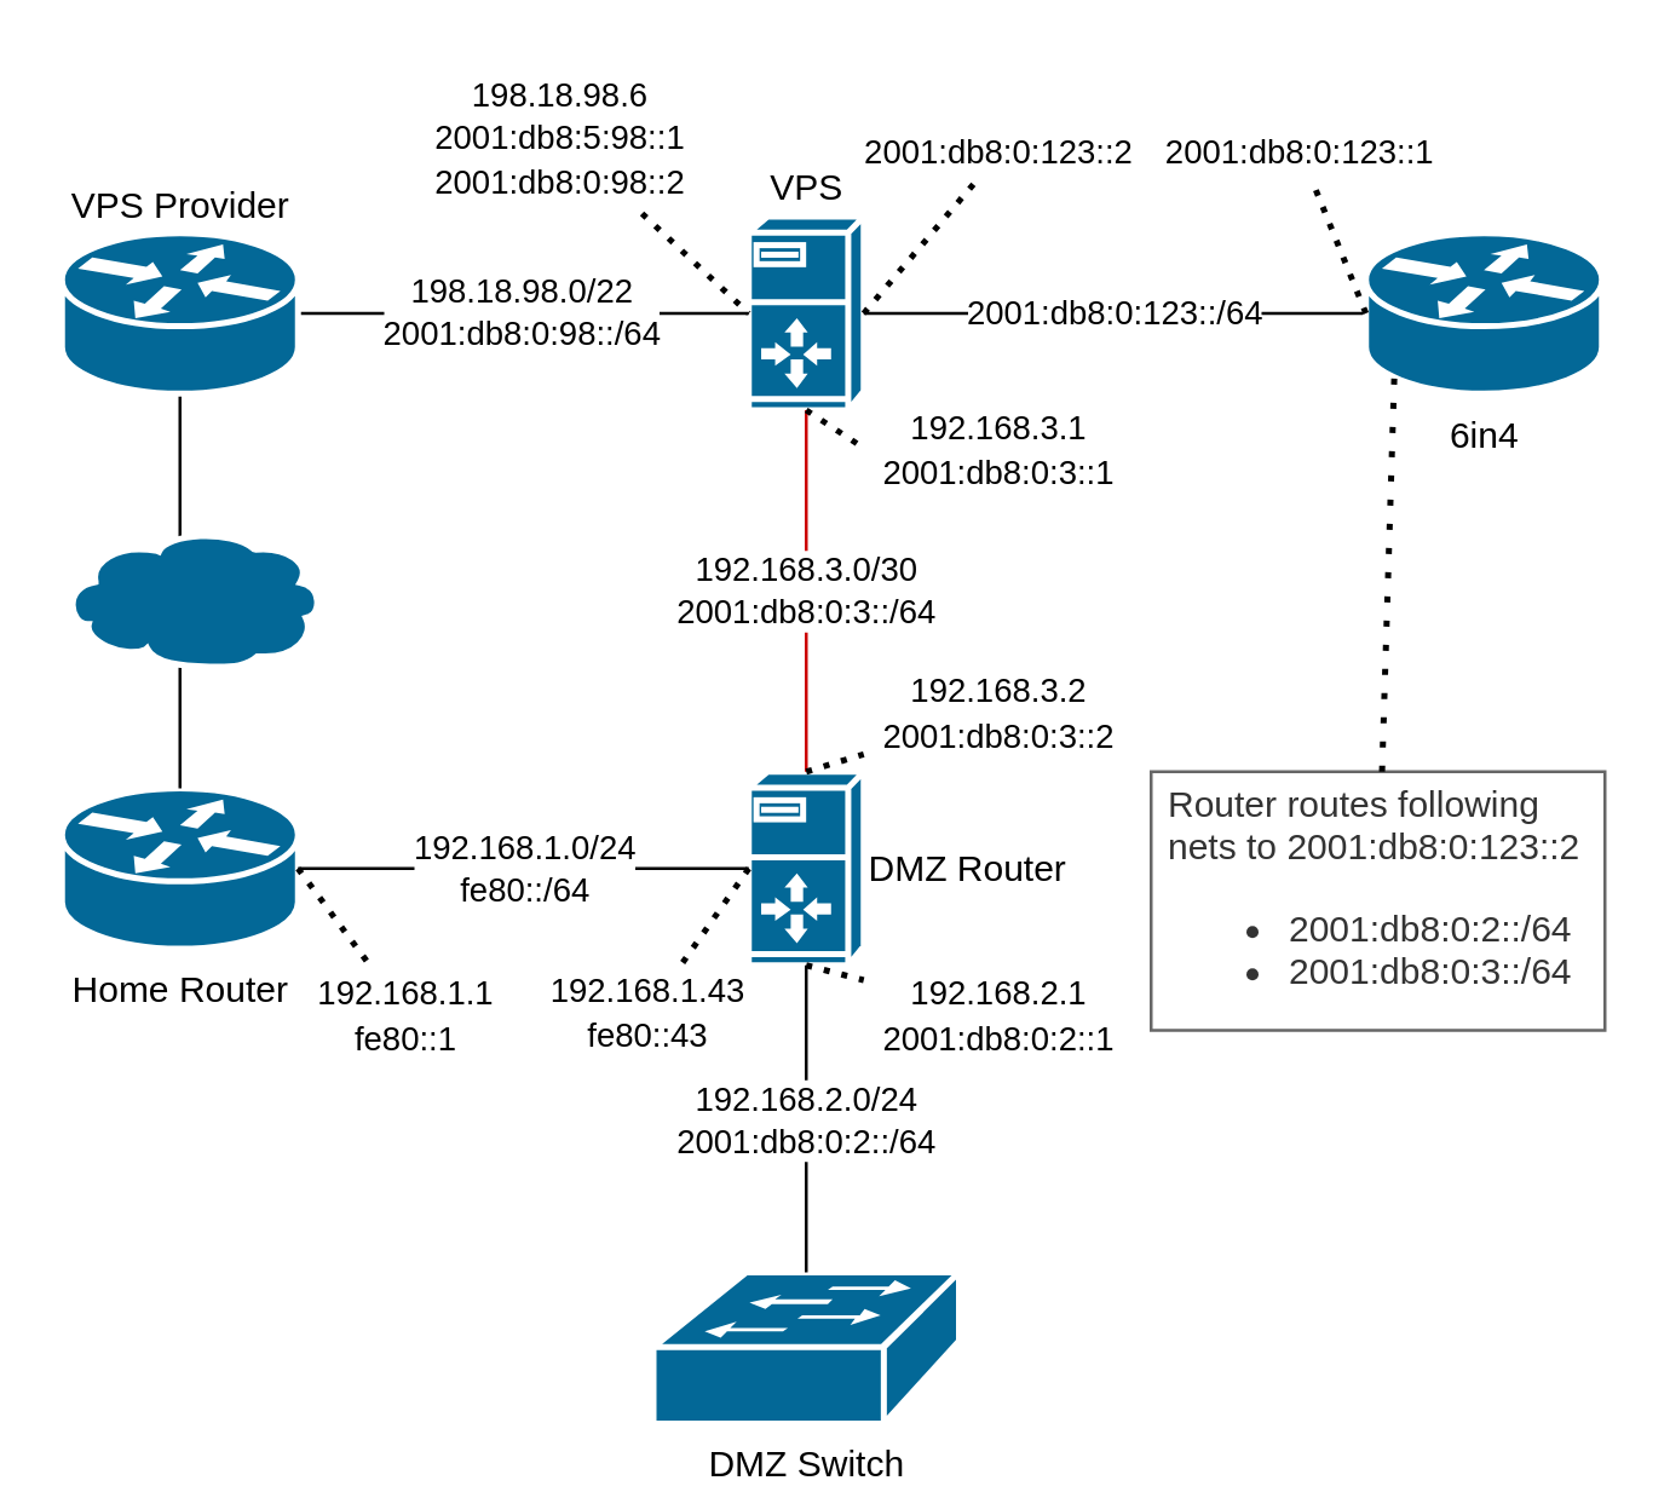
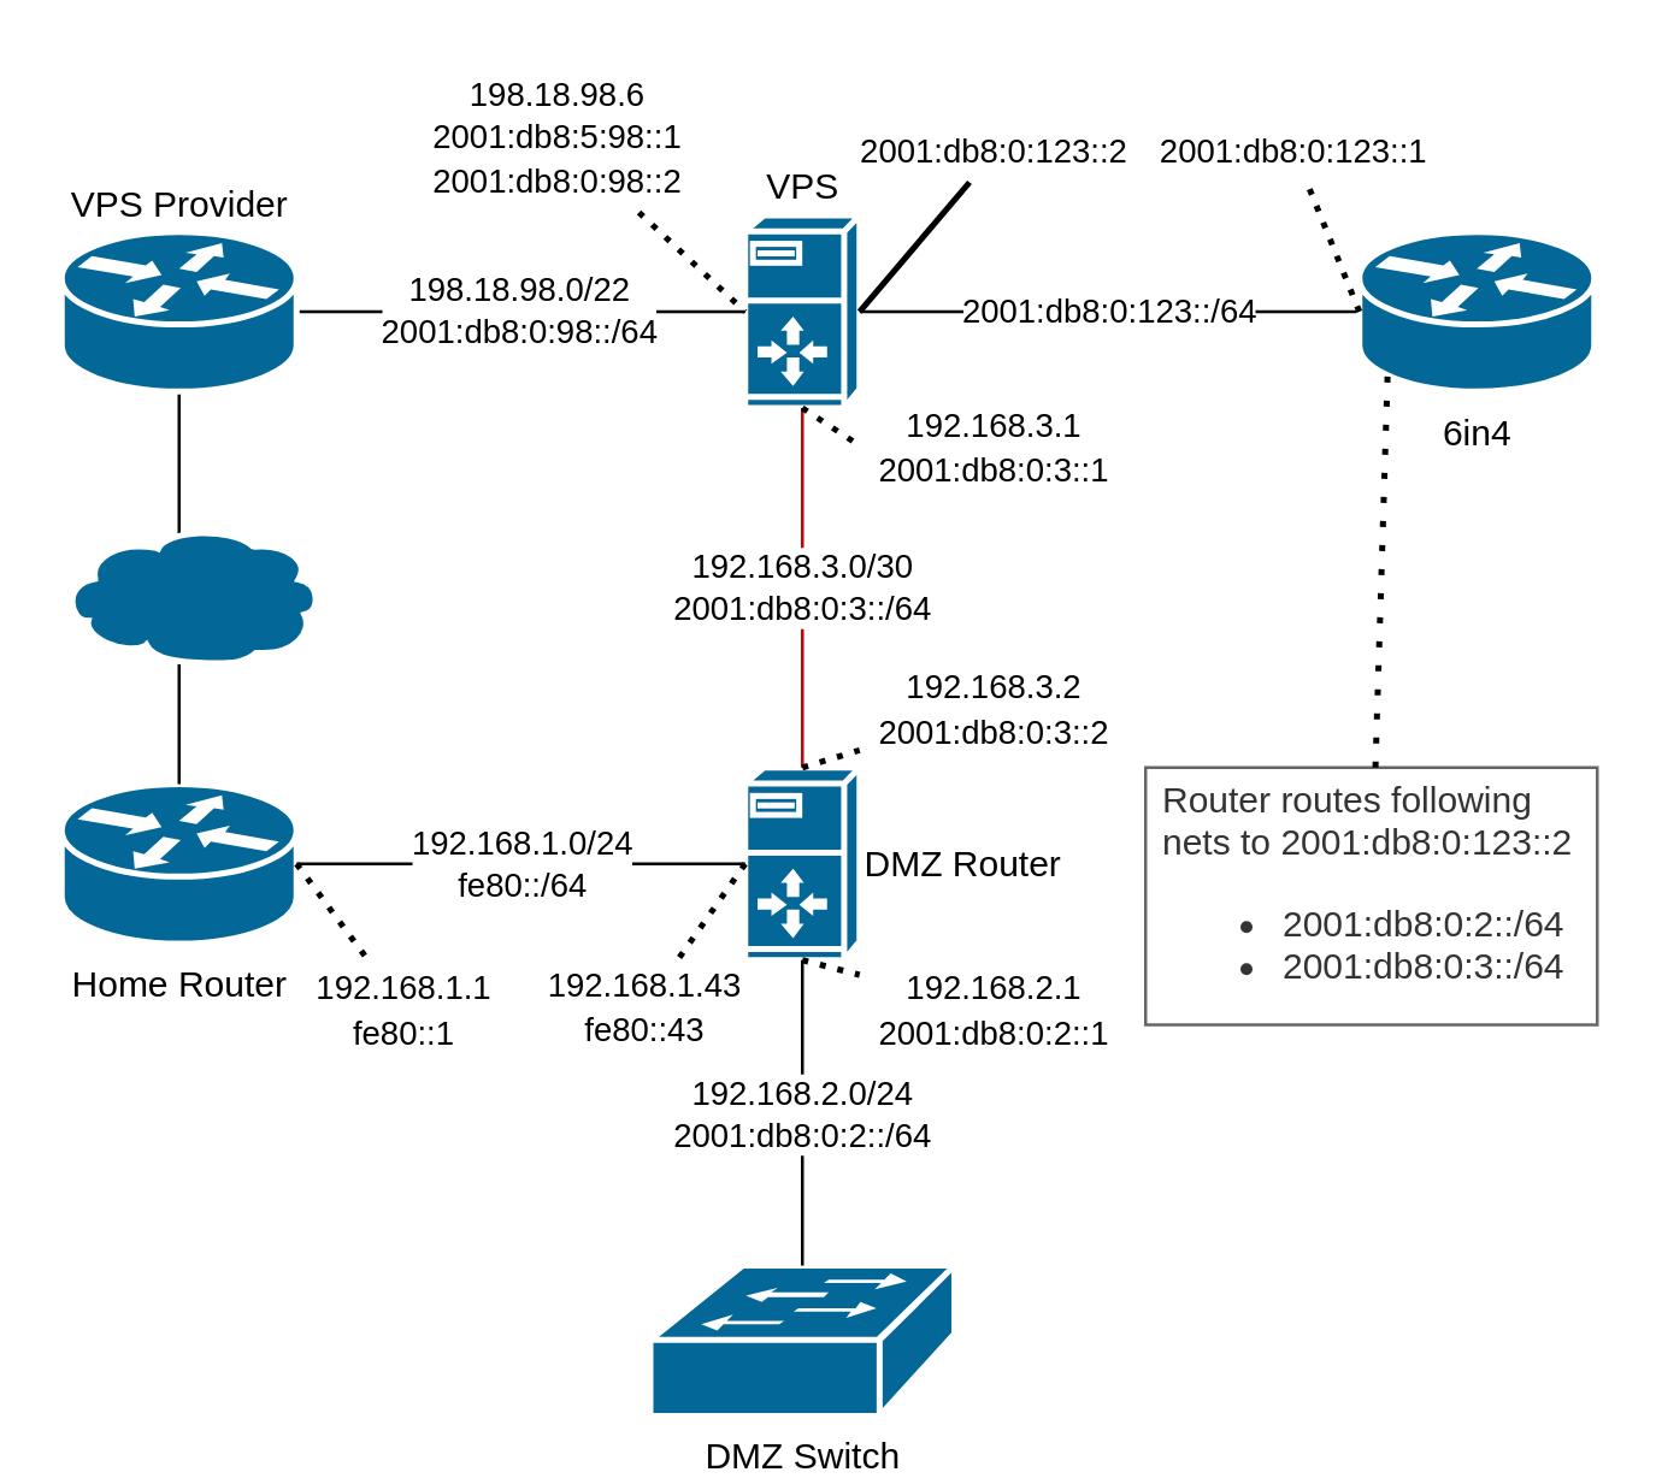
  <mxCell id="0" />
  <mxCell id="1" parent="0" />
  <mxCell id="2" value="Home Router" style="shape=mxgraph.cisco.routers.router;html=1;pointerEvents=1;dashed=0;fillColor=#036897;strokeColor=#ffffff;strokeWidth=2;verticalLabelPosition=bottom;verticalAlign=top;align=center;outlineConnect=0;" parent="1" vertex="1"><mxGeometry x="20" y="260" width="78" height="53" as="geometry" /></mxCell>
  <mxCell id="3" value="DMZ Router" style="shape=mxgraph.cisco.servers.server_with_router;html=1;pointerEvents=1;dashed=0;fillColor=#036897;strokeColor=#ffffff;strokeWidth=2;verticalLabelPosition=middle;verticalAlign=middle;align=left;outlineConnect=0;labelPosition=right;" parent="1" vertex="1"><mxGeometry x="247" y="254.5" width="38" height="64" as="geometry" /></mxCell>
  <mxCell id="4" value="DMZ Switch" style="shape=mxgraph.cisco.switches.workgroup_switch;html=1;pointerEvents=1;dashed=0;fillColor=#036897;strokeColor=#ffffff;strokeWidth=2;verticalLabelPosition=bottom;verticalAlign=top;align=center;outlineConnect=0;" parent="1" vertex="1"><mxGeometry x="215.5" y="420" width="101" height="50" as="geometry" /></mxCell>
  <mxCell id="5" value="192.168.1.0/24&lt;br&gt;fe80::/64" style="endArrow=none;html=1;" parent="1" source="2" target="3" edge="1"><mxGeometry width="50" height="50" relative="1" as="geometry"><mxPoint x="120" y="460" as="sourcePoint" /><mxPoint x="170" y="410" as="targetPoint" /></mxGeometry></mxCell>
  <mxCell id="6" value="192.168.2.0/24&lt;br&gt;2001:db8:0:2::/64" style="endArrow=none;html=1;" parent="1" source="3" target="4" edge="1"><mxGeometry width="50" height="50" relative="1" as="geometry"><mxPoint x="90" y="430" as="sourcePoint" /><mxPoint x="140" y="380" as="targetPoint" /></mxGeometry></mxCell>
  <mxCell id="7" value="&lt;span style=&quot;background-color: rgb(255 , 255 , 255)&quot;&gt;&lt;span style=&quot;font-size: 11px&quot;&gt;192.168.1.43&lt;/span&gt;&lt;br&gt;&lt;span style=&quot;font-size: 11px&quot;&gt;fe80::43&lt;/span&gt;&lt;br&gt;&lt;/span&gt;" style="text;html=1;strokeColor=none;fillColor=none;align=center;verticalAlign=middle;whiteSpace=wrap;rounded=0;" parent="1" vertex="1"><mxGeometry x="169" y="318.5" width="90" height="30" as="geometry" /></mxCell>
  <mxCell id="8" value="&lt;span style=&quot;background-color: rgb(255 , 255 , 255)&quot;&gt;&lt;span style=&quot;font-size: 11px&quot;&gt;192.168.2.1&lt;/span&gt;&lt;br&gt;&lt;span style=&quot;font-size: 11px&quot;&gt;2001:db8:0:2::1&lt;/span&gt;&lt;br&gt;&lt;/span&gt;" style="text;html=1;strokeColor=none;fillColor=none;align=center;verticalAlign=middle;whiteSpace=wrap;rounded=0;" parent="1" vertex="1"><mxGeometry x="285" y="320" width="90" height="30" as="geometry" /></mxCell>
  <mxCell id="9" value="" style="endArrow=none;html=1;" parent="1" source="2" target="20" edge="1"><mxGeometry width="50" height="50" relative="1" as="geometry"><mxPoint x="230" y="280" as="sourcePoint" /><mxPoint x="280" y="230" as="targetPoint" /></mxGeometry></mxCell>
  <mxCell id="10" value="VPS" style="shape=mxgraph.cisco.servers.server_with_router;html=1;pointerEvents=1;dashed=0;fillColor=#036897;strokeColor=#ffffff;strokeWidth=2;verticalLabelPosition=top;verticalAlign=bottom;align=center;outlineConnect=0;labelPosition=center;" parent="1" vertex="1"><mxGeometry x="247" y="71" width="38" height="64" as="geometry" /></mxCell>
  <mxCell id="11" value="198.18.98.0/22&lt;br style=&quot;color: rgb(0 , 0 , 0) ; font-family: &amp;#34;helvetica&amp;#34; ; font-size: 11px ; font-style: normal ; font-weight: 400 ; letter-spacing: normal ; text-align: center ; text-indent: 0px ; text-transform: none ; word-spacing: 0px&quot;&gt;2001:db8:0:98::/64" style="endArrow=none;html=1;" parent="1" source="10" target="20" edge="1"><mxGeometry width="50" height="50" relative="1" as="geometry"><mxPoint x="9" y="320" as="sourcePoint" /><mxPoint x="9" y="166" as="targetPoint" /></mxGeometry></mxCell>
  <mxCell id="12" value="&lt;span style=&quot;font-size: 11px ; background-color: rgb(255 , 255 , 255)&quot;&gt;198.18.98.6&lt;/span&gt;&lt;span style=&quot;background-color: rgb(255 , 255 , 255)&quot;&gt;&lt;br&gt;&lt;/span&gt;&lt;span style=&quot;font-size: 11px ; background-color: rgb(255 , 255 , 255)&quot;&gt;2001:db8:5:98::1&lt;br&gt;&lt;/span&gt;&lt;span style=&quot;font-size: 11px ; background-color: rgb(255 , 255 , 255)&quot;&gt;2001:db8:0:98::2&lt;/span&gt;&lt;span style=&quot;background-color: rgb(255 , 255 , 255)&quot;&gt;&lt;br&gt;&lt;/span&gt;" style="text;html=1;strokeColor=none;fillColor=none;align=center;verticalAlign=middle;whiteSpace=wrap;rounded=0;" parent="1" vertex="1"><mxGeometry x="137.25" width="95.5" height="50" as="geometry" y="20" /></mxCell>
  <mxCell id="13" value="192.168.3.0/30&lt;br&gt;2001:db8:0:3::/64" style="endArrow=none;html=1;strokeColor=#CC0000;" parent="1" source="3" target="10" edge="1"><mxGeometry width="50" height="50" relative="1" as="geometry"><mxPoint x="230" y="280" as="sourcePoint" /><mxPoint x="280" y="230" as="targetPoint" /></mxGeometry></mxCell>
  <mxCell id="14" value="&lt;span style=&quot;background-color: rgb(255 , 255 , 255)&quot;&gt;&lt;span style=&quot;font-size: 11px&quot;&gt;192.168.3.2&lt;/span&gt;&lt;br&gt;&lt;span style=&quot;font-size: 11px&quot;&gt;2001:db8:0:3::2&lt;/span&gt;&lt;br&gt;&lt;/span&gt;" style="text;html=1;strokeColor=none;fillColor=none;align=center;verticalAlign=middle;whiteSpace=wrap;rounded=0;" parent="1" vertex="1"><mxGeometry x="285" y="220" width="90" height="30" as="geometry" /></mxCell>
  <mxCell id="15" value="&lt;span style=&quot;background-color: rgb(255 , 255 , 255)&quot;&gt;&lt;span style=&quot;font-size: 11px&quot;&gt;192.168.3.1&lt;/span&gt;&lt;br&gt;&lt;span style=&quot;font-size: 11px&quot;&gt;2001:db8:0:3::1&lt;/span&gt;&lt;br&gt;&lt;/span&gt;" style="text;html=1;strokeColor=none;fillColor=none;align=center;verticalAlign=middle;whiteSpace=wrap;rounded=0;" parent="1" vertex="1"><mxGeometry x="285" y="135" width="90" height="25" as="geometry" /></mxCell>
  <mxCell id="16" value="2001:db8:0:123::/64" style="endArrow=none;html=1;" parent="1" source="19" target="10" edge="1"><mxGeometry width="50" height="50" relative="1" as="geometry"><mxPoint x="257" y="113" as="sourcePoint" /><mxPoint x="102" y="113" as="targetPoint" /></mxGeometry></mxCell>
  <mxCell id="17" value="&lt;span style=&quot;font-size: 11px ; background-color: rgb(255 , 255 , 255)&quot;&gt;2001:db8:0:123::2&lt;/span&gt;&lt;span style=&quot;background-color: rgb(255 , 255 , 255)&quot;&gt;&lt;br&gt;&lt;/span&gt;" style="text;html=1;strokeColor=none;fillColor=none;align=center;verticalAlign=middle;whiteSpace=wrap;rounded=0;" parent="1" vertex="1"><mxGeometry x="280" y="40" width="100" height="20" as="geometry" /></mxCell>
  <mxCell id="18" value="&lt;span style=&quot;font-size: 11px ; background-color: rgb(255 , 255 , 255)&quot;&gt;2001:db8:0:123::1&lt;/span&gt;&lt;span style=&quot;background-color: rgb(255 , 255 , 255)&quot;&gt;&lt;br&gt;&lt;/span&gt;" style="text;html=1;strokeColor=none;fillColor=none;align=center;verticalAlign=middle;whiteSpace=wrap;rounded=0;" parent="1" vertex="1"><mxGeometry x="380" y="40" width="99" height="20" as="geometry" /></mxCell>
  <mxCell id="19" value="6in4" style="shape=mxgraph.cisco.routers.router;html=1;pointerEvents=1;dashed=0;fillColor=#036897;strokeColor=#ffffff;strokeWidth=2;verticalLabelPosition=bottom;verticalAlign=top;align=center;outlineConnect=0;fontColor=#000000;" parent="1" vertex="1"><mxGeometry x="451" y="76.5" width="78" height="53" as="geometry" /></mxCell>
  <mxCell id="20" value="VPS Provider" style="shape=mxgraph.cisco.routers.router;html=1;pointerEvents=1;dashed=0;fillColor=#036897;strokeColor=#ffffff;strokeWidth=2;verticalLabelPosition=top;verticalAlign=bottom;align=center;outlineConnect=0;fontColor=#000000;labelPosition=center;" parent="1" vertex="1"><mxGeometry x="20" y="76.5" width="78" height="53" as="geometry" /></mxCell>
  <mxCell id="21" value="Router routes following nets to 2001:db8:0:123::2&lt;br&gt;&lt;ul&gt;&lt;li&gt;2001:db8:0:2::/64&lt;/li&gt;&lt;li&gt;2001:db8:0:3::/64&lt;/li&gt;&lt;/ul&gt;" style="text;html=1;strokeColor=#666666;align=left;verticalAlign=middle;whiteSpace=wrap;rounded=0;fontColor=#333333;fillColor=#ffffff;spacingTop=4;spacingLeft=4;" parent="1" vertex="1"><mxGeometry x="380" y="254.5" width="150" height="85.5" as="geometry" /></mxCell>
  <mxCell id="22" value="" style="endArrow=none;dashed=1;html=1;dashPattern=1 3;strokeWidth=2;fontColor=#000000;entryX=0.12;entryY=0.9;entryDx=0;entryDy=0;entryPerimeter=0;" parent="1" source="21" target="19" edge="1"><mxGeometry width="50" height="50" relative="1" as="geometry"><mxPoint x="230" y="260" as="sourcePoint" /><mxPoint x="280" y="210" as="targetPoint" /></mxGeometry></mxCell>
  <mxCell id="23" value="" style="endArrow=none;dashed=1;html=1;dashPattern=1 2;strokeWidth=2;fontColor=#000000;exitX=0.5;exitY=1;exitDx=0;exitDy=0;exitPerimeter=0;entryX=0;entryY=0.5;entryDx=0;entryDy=0;" parent="1" source="10" target="15" edge="1"><mxGeometry width="50" height="50" relative="1" as="geometry"><mxPoint x="230" y="250" as="sourcePoint" /><mxPoint x="280" y="200" as="targetPoint" /></mxGeometry></mxCell>
  <mxCell id="24" value="" style="endArrow=none;dashed=1;html=1;dashPattern=1 2;strokeWidth=2;fontColor=#000000;exitX=0.5;exitY=0;exitDx=0;exitDy=0;exitPerimeter=0;" parent="1" source="3" target="14" edge="1"><mxGeometry width="50" height="50" relative="1" as="geometry"><mxPoint x="276" y="145" as="sourcePoint" /><mxPoint x="320" y="149.5" as="targetPoint" /></mxGeometry></mxCell>
  <mxCell id="25" value="" style="endArrow=none;dashed=1;html=1;dashPattern=1 2;strokeWidth=2;fontColor=#000000;exitX=0;exitY=0.5;exitDx=0;exitDy=0;exitPerimeter=0;" parent="1" source="3" target="7" edge="1"><mxGeometry width="50" height="50" relative="1" as="geometry"><mxPoint x="276" y="264.5" as="sourcePoint" /><mxPoint x="328.673" y="250" as="targetPoint" /></mxGeometry></mxCell>
  <mxCell id="26" value="" style="endArrow=none;dashed=1;html=1;dashPattern=1 2;strokeWidth=2;fontColor=#000000;exitX=0.5;exitY=1;exitDx=0;exitDy=0;exitPerimeter=0;" parent="1" source="3" target="8" edge="1"><mxGeometry width="50" height="50" relative="1" as="geometry"><mxPoint x="257" y="296.5" as="sourcePoint" /><mxPoint x="209.253" y="330" as="targetPoint" /></mxGeometry></mxCell>
  <mxCell id="27" value="" style="endArrow=none;dashed=1;html=1;dashPattern=1 2;strokeWidth=2;fontColor=#000000;entryX=0;entryY=0.5;entryDx=0;entryDy=0;entryPerimeter=0;" parent="1" source="12" target="10" edge="1"><mxGeometry width="50" height="50" relative="1" as="geometry"><mxPoint x="276" y="145" as="sourcePoint" /><mxPoint x="320" y="149.5" as="targetPoint" /></mxGeometry></mxCell>
- <mxCell id="28" value="" style="endArrow=none;dashed=1;html=1;dashPattern=1 2;strokeWidth=2;fontColor=#000000;exitX=1;exitY=0.5;exitDx=0;exitDy=0;exitPerimeter=0;" parent="1" source="10" target="17" edge="1"><mxGeometry width="50" height="50" relative="1" as="geometry"><mxPoint x="218.396" y="80" as="sourcePoint" /><mxPoint x="257" y="113" as="targetPoint" /></mxGeometry></mxCell>
+ <mxCell id="28" value="" style="endArrow=none;dashed=0;html=1;dashPattern=1 2;strokeWidth=2;fontColor=#000000;exitX=1;exitY=0.5;exitDx=0;exitDy=0;exitPerimeter=0;" parent="1" source="10" target="17" edge="1"><mxGeometry width="50" height="50" relative="1" as="geometry"><mxPoint x="218.396" y="80" as="sourcePoint" /><mxPoint x="257" y="113" as="targetPoint" /></mxGeometry></mxCell>
  <mxCell id="29" value="" style="endArrow=none;dashed=1;html=1;dashPattern=1 2;strokeWidth=2;fontColor=#000000;exitX=0;exitY=0.5;exitDx=0;exitDy=0;exitPerimeter=0;" parent="1" source="19" target="18" edge="1"><mxGeometry width="50" height="50" relative="1" as="geometry"><mxPoint x="295" y="113" as="sourcePoint" /><mxPoint x="331.509" y="70" as="targetPoint" /></mxGeometry></mxCell>
  <mxCell id="30" value="&lt;span style=&quot;background-color: rgb(255 , 255 , 255)&quot;&gt;&lt;span style=&quot;font-size: 11px&quot;&gt;192.168.1.1&lt;/span&gt;&lt;br&gt;&lt;span style=&quot;font-size: 11px&quot;&gt;fe80::1&lt;/span&gt;&lt;br&gt;&lt;/span&gt;" style="text;html=1;strokeColor=none;fillColor=none;align=center;verticalAlign=middle;whiteSpace=wrap;rounded=0;" parent="1" vertex="1"><mxGeometry x="89" y="320" width="90" height="30" as="geometry" /></mxCell>
  <mxCell id="31" value="" style="endArrow=none;dashed=1;html=1;dashPattern=1 2;strokeWidth=2;fontColor=#000000;exitX=1;exitY=0.5;exitDx=0;exitDy=0;exitPerimeter=0;" parent="1" source="2" target="30" edge="1"><mxGeometry width="50" height="50" relative="1" as="geometry"><mxPoint x="257" y="296.5" as="sourcePoint" /><mxPoint x="214.175" y="330" as="targetPoint" /></mxGeometry></mxCell>
  <mxCell id="32" value="" style="shape=mxgraph.cisco.storage.cloud;html=1;pointerEvents=1;dashed=0;fillColor=#036897;strokeColor=#ffffff;strokeWidth=2;verticalLabelPosition=bottom;verticalAlign=top;align=center;outlineConnect=0;" parent="1" vertex="1"><mxGeometry x="20" y="174.5" width="86" height="45.5" as="geometry" /></mxCell>
